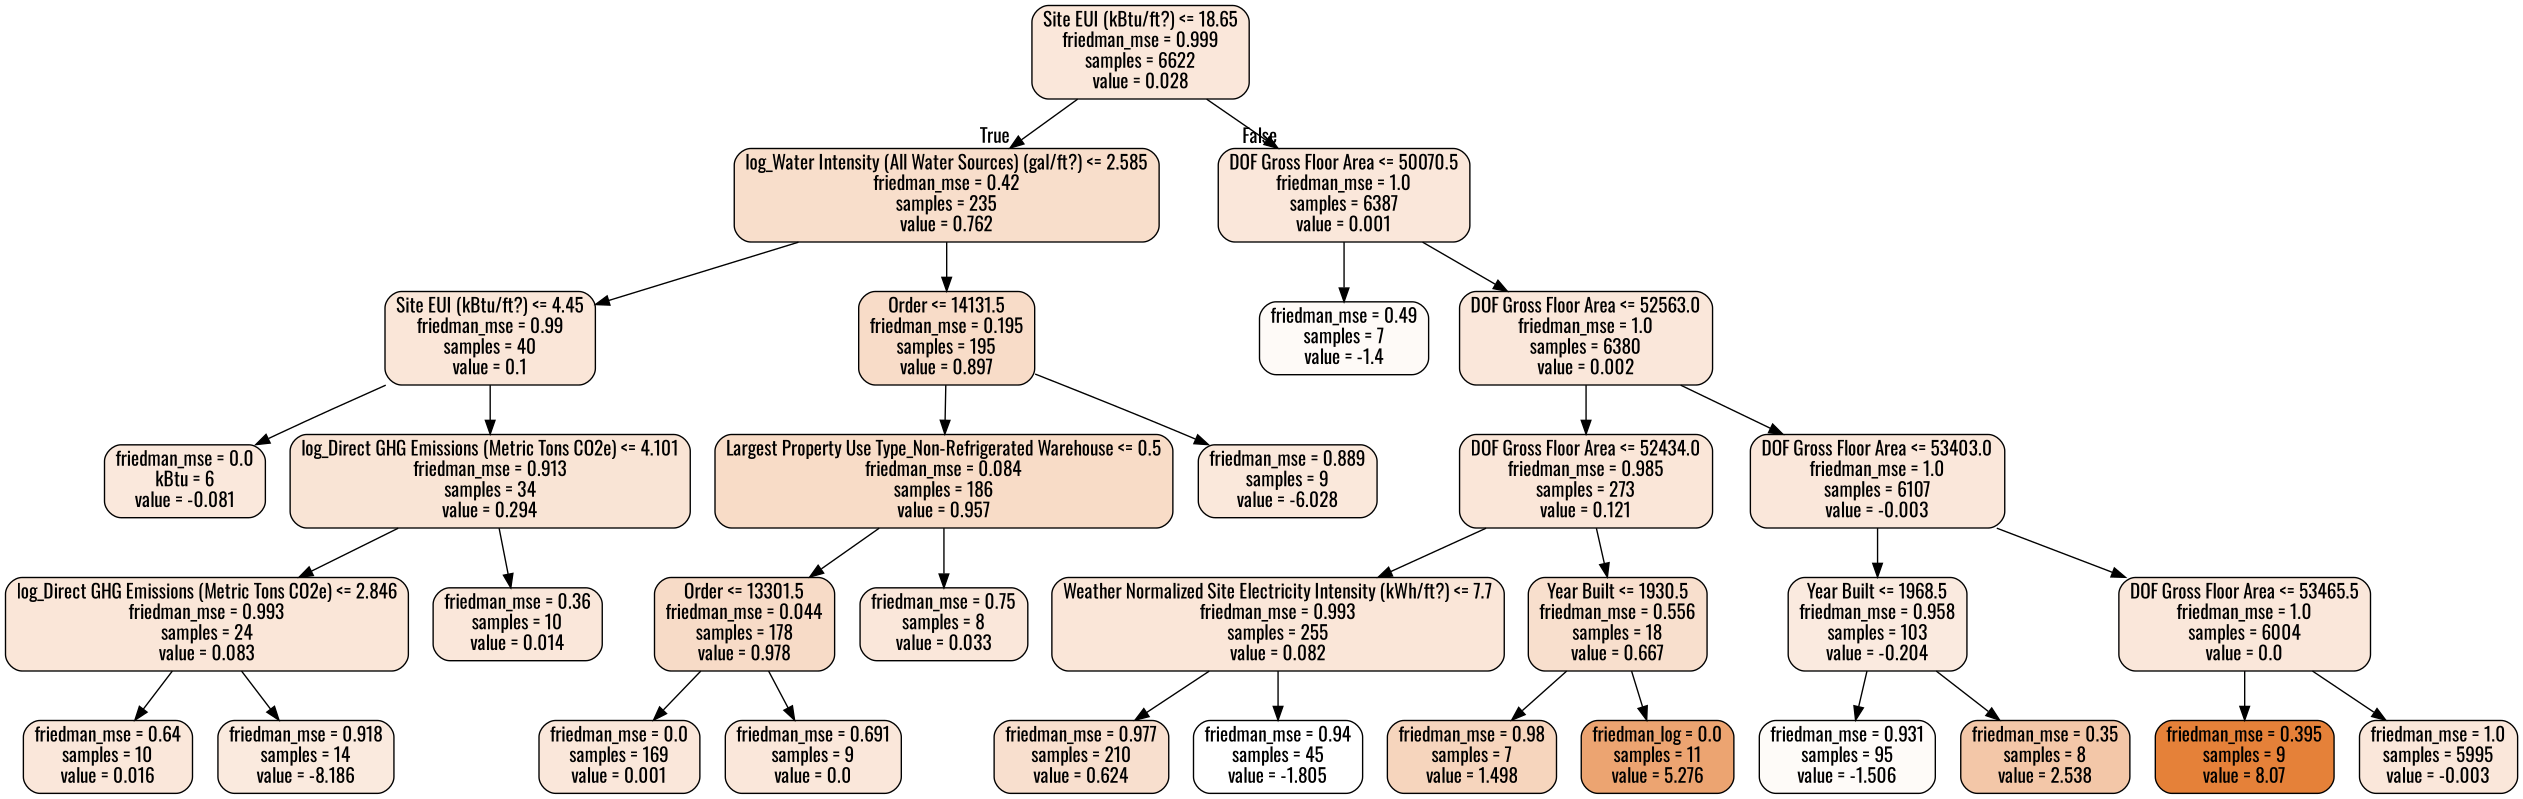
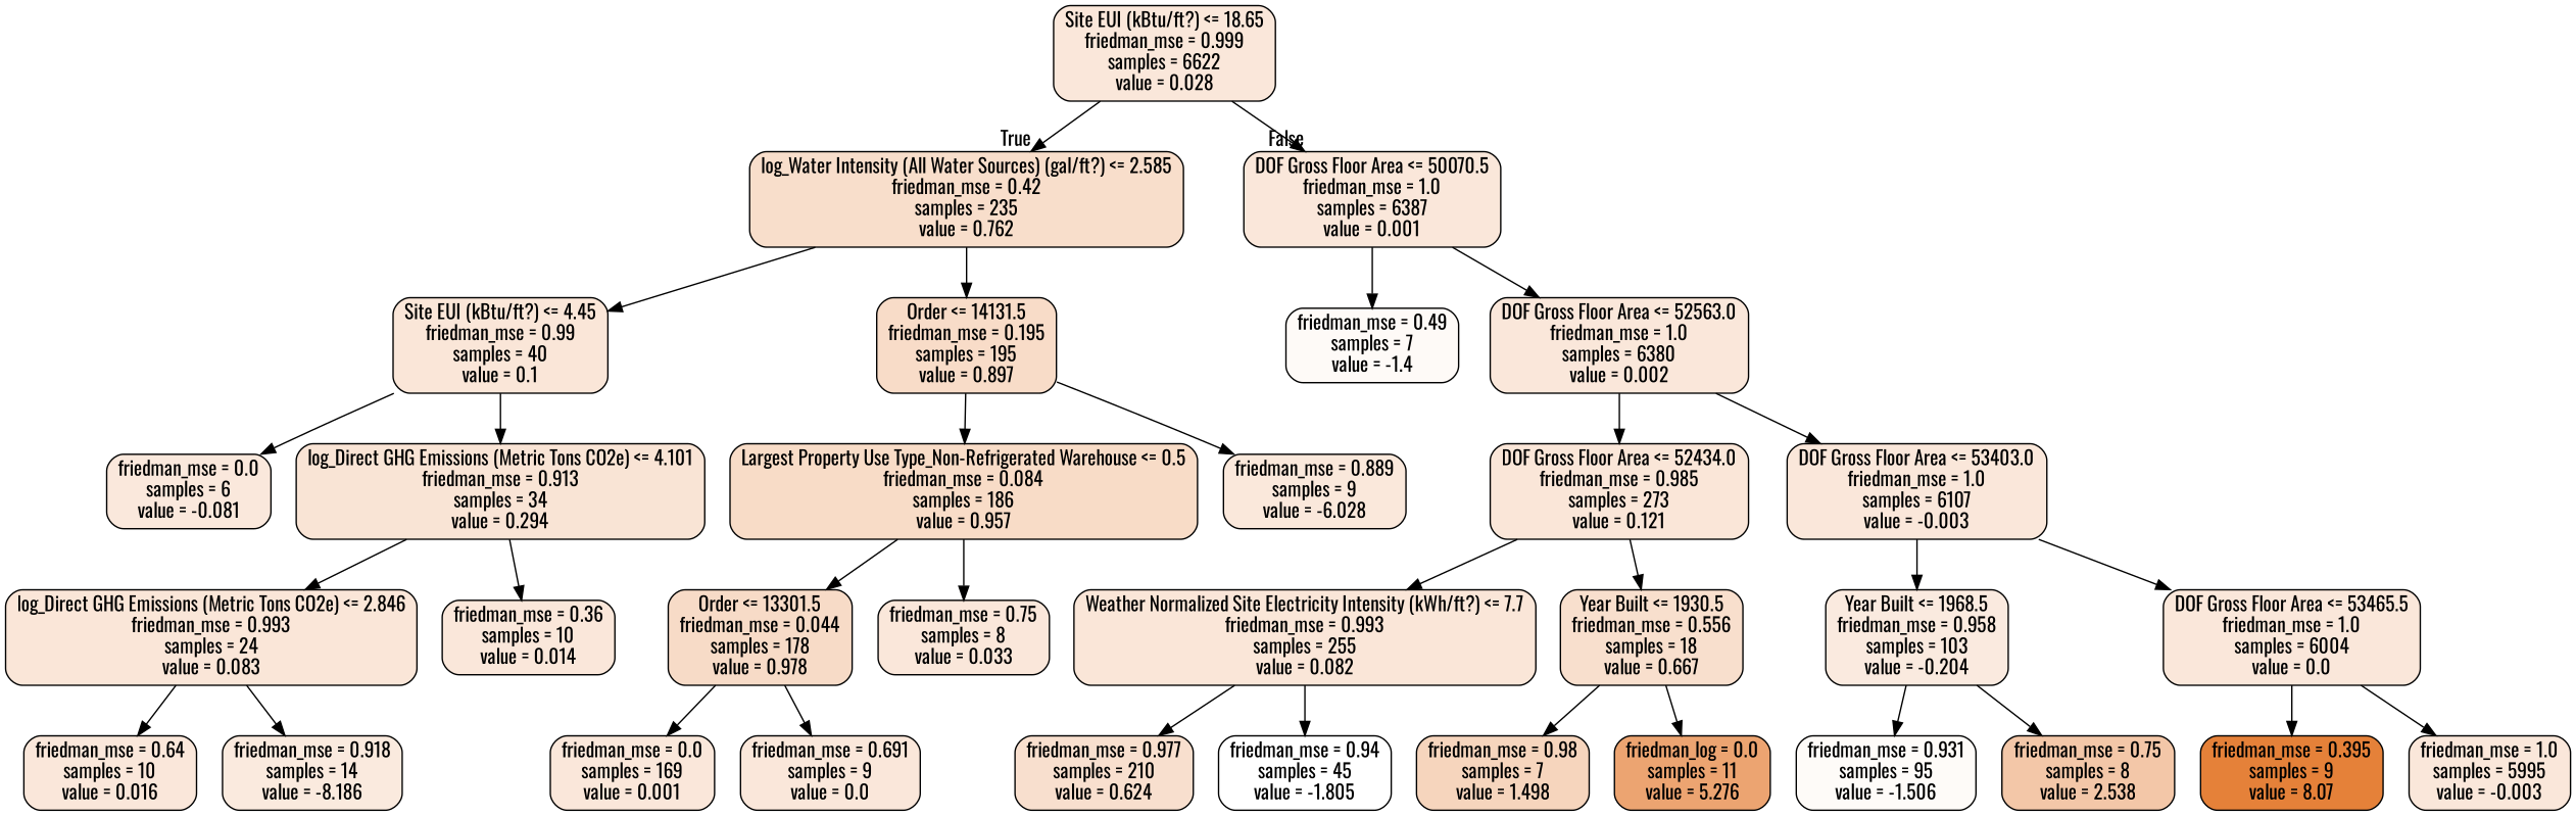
  digraph {
    fontname=Oswald
    node [color=black fillcolor="#e581392f" fontname=Oswald shape=box style="filled, rounded"]
    edge [fontname=Oswald]
    n1 [label="Site EUI (kBtu/ft?) <= 18.65\nfriedman_mse = 0.999\nsamples = 6622\nvalue = 0.028"]
    n2 [fillcolor="#e5813942" label="log_Water Intensity (All Water Sources) (gal/ft?) <= 2.585\nfriedman_mse = 0.42\nsamples = 235\nvalue = 0.762"]
    n3 [label="DOF Gross Floor Area <= 50070.5\nfriedman_mse = 1.0\nsamples = 6387\nvalue = 0.001"]
    n4 [fillcolor="#e5813931" label="Site EUI (kBtu/ft?) <= 4.45\nfriedman_mse = 0.99\nsamples = 40\nvalue = 0.1"]
    n5 [fillcolor="#e5813946" label="Order <= 14131.5\nfriedman_mse = 0.195\nsamples = 195\nvalue = 0.897"]
    n6 [fillcolor="#e581390a" label="friedman_mse = 0.49\nsamples = 7\nvalue = -1.4"]
    n7 [label="DOF Gross Floor Area <= 52563.0\nfriedman_mse = 1.0\nsamples = 6380\nvalue = 0.002"]
-   n8 [fillcolor="#e581392d" label="friedman_mse = 0.0\nkBtu = 6\nvalue = -0.081"]
+   n8 [fillcolor="#e581392d" label="friedman_mse = 0.0\nsamples = 6\nvalue = -0.081"]
    n9 [fillcolor="#e5813936" label="log_Direct GHG Emissions (Metric Tons CO2e) <= 4.101\nfriedman_mse = 0.913\nsamples = 34\nvalue = 0.294"]
    n10 [fillcolor="#e5813947" label="Largest Property Use Type_Non-Refrigerated Warehouse <= 0.5\nfriedman_mse = 0.084\nsamples = 186\nvalue = 0.957"]
    n11 [fillcolor="#e581392e" label="friedman_mse = 0.889\nsamples = 9\nvalue = -6.028"]
    n12 [fillcolor="#e5813931" label="log_Direct GHG Emissions (Metric Tons CO2e) <= 2.846\nfriedman_mse = 0.993\nsamples = 24\nvalue = 0.083"]
    n13 [label="friedman_mse = 0.36\nsamples = 10\nvalue = 0.014"]
    n14 [label="friedman_mse = 0.64\nsamples = 10\nvalue = 0.016"]
    n15 [fillcolor="#e581392a" label="friedman_mse = 0.918\nsamples = 14\nvalue = -8.186"]
    n16 [fillcolor="#e5813948" label="Order <= 13301.5\nfriedman_mse = 0.044\nsamples = 178\nvalue = 0.978"]
    n17 [label="friedman_mse = 0.75\nsamples = 8\nvalue = 0.033"]
    n18 [label="friedman_mse = 0.0\nsamples = 169\nvalue = 0.001"]
    n19 [label="friedman_mse = 0.691\nsamples = 9\nvalue = 0.0"]
    n20 [fillcolor="#e5813932" label="DOF Gross Floor Area <= 52434.0\nfriedman_mse = 0.985\nsamples = 273\nvalue = 0.121"]
    n21 [label="DOF Gross Floor Area <= 53403.0\nfriedman_mse = 1.0\nsamples = 6107\nvalue = -0.003"]
    n22 [fillcolor="#e5813931" label="Weather Normalized Site Electricity Intensity (kWh/ft?) <= 7.7\nfriedman_mse = 0.993\nsamples = 255\nvalue = 0.082"]
    n23 [fillcolor="#e5813940" label="Year Built <= 1930.5\nfriedman_mse = 0.556\nsamples = 18\nvalue = 0.667"]
    n24 [fillcolor="#e5813929" label="Year Built <= 1968.5\nfriedman_mse = 0.958\nsamples = 103\nvalue = -0.204"]
    n25 [label="DOF Gross Floor Area <= 53465.5\nfriedman_mse = 1.0\nsamples = 6004\nvalue = 0.0"]
    n26 [fillcolor="#e581393f" label="friedman_mse = 0.977\nsamples = 210\nvalue = 0.624"]
    n27 [fillcolor="#e5813900" label="friedman_mse = 0.94\nsamples = 45\nvalue = -1.805"]
    n28 [fillcolor="#e5813955" label="friedman_mse = 0.98\nsamples = 7\nvalue = 1.498"]
    n29 [fillcolor="#e58139b7" label="friedman_log = 0.0\nsamples = 11\nvalue = 5.276"]
    n30 [fillcolor="#e5813908" label="friedman_mse = 0.931\nsamples = 95\nvalue = -1.506"]
-   n31 [fillcolor="#e5813970" label="friedman_mse = 0.35\nsamples = 8\nvalue = 2.538"]
+   n31 [fillcolor="#e5813970" label="friedman_mse = 0.75\nsamples = 8\nvalue = 2.538"]
    n32 [fillcolor="#e58139ff" label="friedman_mse = 0.395\nsamples = 9\nvalue = 8.07"]
    n33 [label="friedman_mse = 1.0\nsamples = 5995\nvalue = -0.003"]
    n1 -> n2 [headlabel=True labelangle=45 labeldistance=2.5]
    n1 -> n3 [headlabel=False labelangle=-45 labeldistance=2.5]
    n2 -> n4
    n2 -> n5
    n3 -> n6
    n3 -> n7
    n4 -> n8
    n4 -> n9
    n5 -> n10
    n5 -> n11
    n7 -> n20
    n7 -> n21
    n9 -> n12
    n9 -> n13
    n10 -> n16
    n10 -> n17
    n12 -> n14
    n12 -> n15
    n16 -> n18
    n16 -> n19
    n20 -> n22
    n20 -> n23
    n21 -> n24
    n21 -> n25
    n22 -> n26
    n22 -> n27
    n23 -> n28
    n23 -> n29
    n24 -> n30
    n24 -> n31
    n25 -> n32
    n25 -> n33
  }
